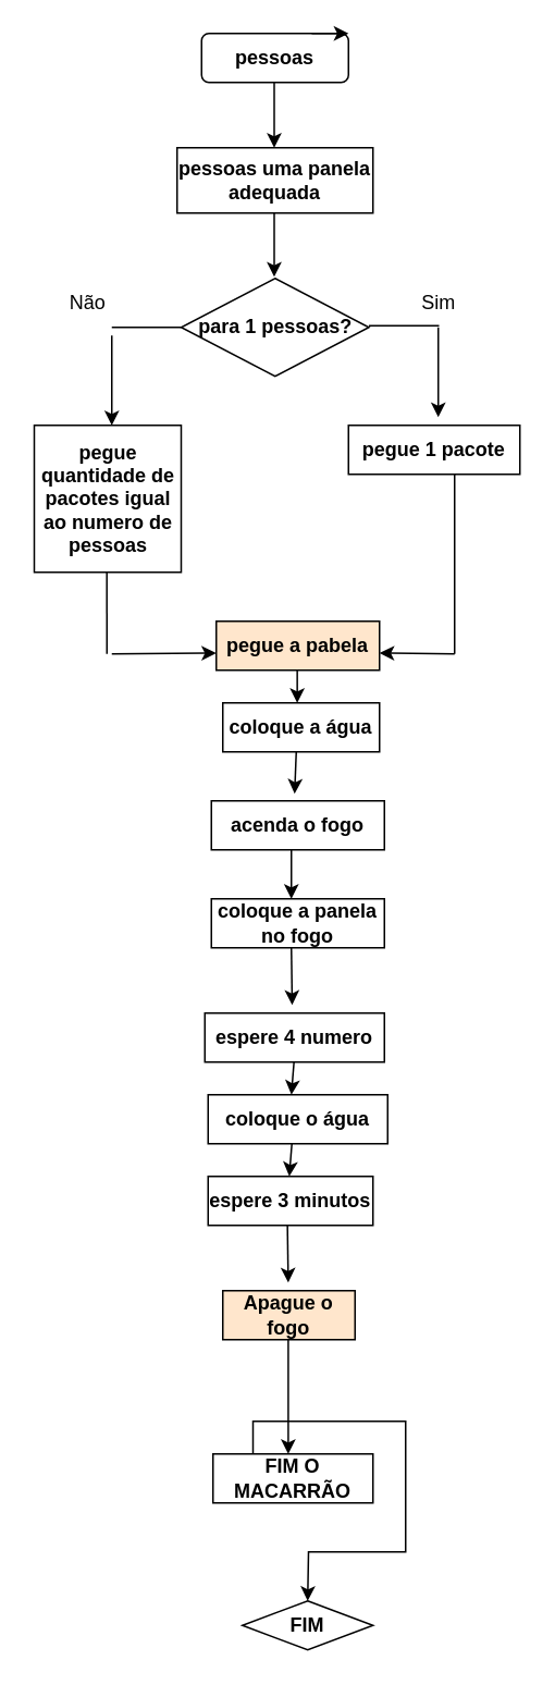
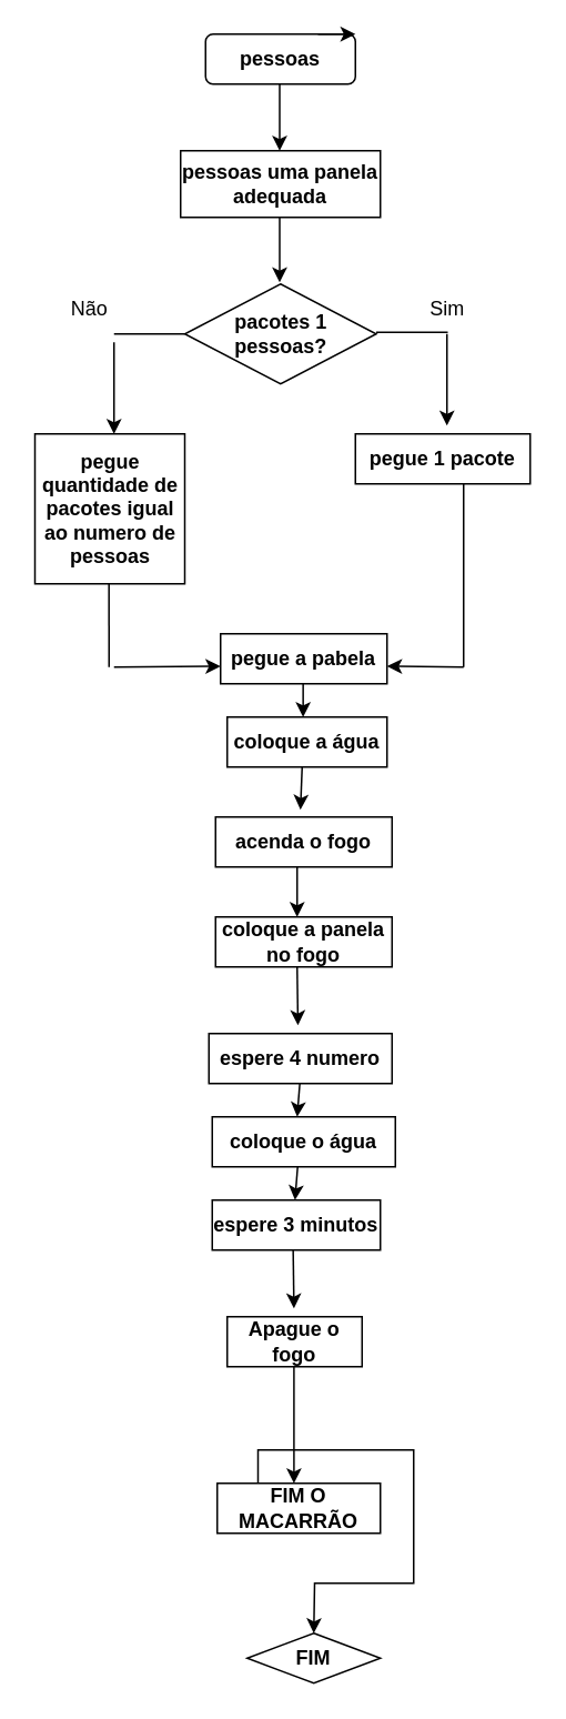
  <mxCell id="0" />
  <mxCell id="1" parent="0" />
  <mxCell id="2" value="&lt;b&gt;pessoas&lt;/b&gt;" style="rounded=1;whiteSpace=wrap;html=1;" vertex="1" parent="1"><mxGeometry x="123" y="20" width="90" height="30" as="geometry" /></mxCell>
  <mxCell id="3" value="" style="edgeStyle=orthogonalEdgeStyle;rounded=0;orthogonalLoop=1;jettySize=auto;html=1;" edge="1" parent="1"><mxGeometry relative="1" as="geometry"><mxPoint x="167.5" y="130" as="sourcePoint" /><mxPoint x="167.5" y="169" as="targetPoint" /></mxGeometry></mxCell>
  <mxCell id="4" value="&lt;b&gt;pegue quantidade de pacotes igual ao numero de pessoas&lt;/b&gt;" style="whiteSpace=wrap;html=1;aspect=fixed;" vertex="1" parent="1"><mxGeometry x="20.5" y="260" width="90" height="90" as="geometry" /></mxCell>
- <mxCell id="5" value="&lt;b&gt;para 1 pessoas?&lt;/b&gt;" style="rhombus;whiteSpace=wrap;html=1;" vertex="1" parent="1"><mxGeometry x="110.5" y="170" width="115" height="60" as="geometry" /></mxCell>
+ <mxCell id="5" value="&lt;b&gt;pacotes 1 pessoas?&lt;/b&gt;" style="rhombus;whiteSpace=wrap;html=1;" vertex="1" parent="1"><mxGeometry x="110.5" y="170" width="115" height="60" as="geometry" /></mxCell>
  <mxCell id="6" value="" style="edgeStyle=orthogonalEdgeStyle;rounded=0;orthogonalLoop=1;jettySize=auto;html=1;" edge="1" parent="1" source="7"><mxGeometry relative="1" as="geometry"><mxPoint x="268" y="255" as="targetPoint" /></mxGeometry></mxCell>
  <mxCell id="7" value="Sim" style="text;html=1;align=center;verticalAlign=middle;resizable=0;points=[];autosize=1;strokeColor=none;fillColor=none;" vertex="1" parent="1"><mxGeometry x="248" y="170" width="40" height="30" as="geometry" /></mxCell>
  <mxCell id="8" value="Não" style="text;html=1;align=center;verticalAlign=middle;resizable=0;points=[];autosize=1;strokeColor=none;fillColor=none;" vertex="1" parent="1"><mxGeometry x="28" y="170" width="50" height="30" as="geometry" /></mxCell>
  <mxCell id="9" value="" style="endArrow=classic;html=1;rounded=0;" edge="1" parent="1"><mxGeometry width="50" height="50" relative="1" as="geometry"><mxPoint x="167.5" y="50" as="sourcePoint" /><mxPoint x="167.5" y="90" as="targetPoint" /></mxGeometry></mxCell>
  <mxCell id="10" value="&lt;b&gt;pessoas uma panela adequada&lt;/b&gt;" style="whiteSpace=wrap;html=1;" vertex="1" parent="1"><mxGeometry x="108" y="90" width="120" height="40" as="geometry" /></mxCell>
  <mxCell id="11" style="edgeStyle=orthogonalEdgeStyle;rounded=0;orthogonalLoop=1;jettySize=auto;html=1;exitX=0.75;exitY=0;exitDx=0;exitDy=0;entryX=1;entryY=0;entryDx=0;entryDy=0;" edge="1" parent="1" source="2" target="2"><mxGeometry relative="1" as="geometry" /></mxCell>
  <mxCell id="12" value="" style="edgeStyle=orthogonalEdgeStyle;rounded=0;orthogonalLoop=1;jettySize=auto;html=1;" edge="1" parent="1"><mxGeometry relative="1" as="geometry"><mxPoint x="68" y="205" as="sourcePoint" /><mxPoint x="68" y="260" as="targetPoint" /></mxGeometry></mxCell>
  <mxCell id="13" value="" style="endArrow=none;html=1;rounded=0;" edge="1" parent="1" target="5"><mxGeometry width="50" height="50" relative="1" as="geometry"><mxPoint x="68" y="200" as="sourcePoint" /><mxPoint x="118" y="150" as="targetPoint" /></mxGeometry></mxCell>
  <mxCell id="14" value="" style="endArrow=none;html=1;rounded=0;" edge="1" parent="1"><mxGeometry width="50" height="50" relative="1" as="geometry"><mxPoint x="225.5" y="199" as="sourcePoint" /><mxPoint x="268.5" y="199" as="targetPoint" /></mxGeometry></mxCell>
  <mxCell id="15" value="&lt;b&gt;pegue 1 pacote&lt;/b&gt;" style="whiteSpace=wrap;html=1;" vertex="1" parent="1"><mxGeometry x="213" y="260" width="105" height="30" as="geometry" /></mxCell>
  <mxCell id="16" value="" style="endArrow=classic;html=1;rounded=0;" edge="1" parent="1"><mxGeometry width="50" height="50" relative="1" as="geometry"><mxPoint x="278" y="400" as="sourcePoint" /><mxPoint x="232" y="399.5" as="targetPoint" /></mxGeometry></mxCell>
- <mxCell id="17" value="&lt;b&gt;pegue a pabela&lt;/b&gt;" style="whiteSpace=wrap;html=1;fillColor=#ffe6cc;" vertex="1" parent="1"><mxGeometry x="132" y="380" width="100" height="30" as="geometry" /></mxCell>
+ <mxCell id="17" value="&lt;b&gt;pegue a pabela&lt;/b&gt;" style="whiteSpace=wrap;html=1;" vertex="1" parent="1"><mxGeometry x="132" y="380" width="100" height="30" as="geometry" /></mxCell>
  <mxCell id="18" value="" style="endArrow=classic;html=1;rounded=0;entryX=0;entryY=0.5;entryDx=0;entryDy=0;" edge="1" parent="1"><mxGeometry width="50" height="50" relative="1" as="geometry"><mxPoint x="68" y="400" as="sourcePoint" /><mxPoint x="132" y="399.5" as="targetPoint" /></mxGeometry></mxCell>
  <mxCell id="19" value="" style="endArrow=none;html=1;rounded=0;entryX=0.494;entryY=1;entryDx=0;entryDy=0;entryPerimeter=0;" edge="1" parent="1" target="4"><mxGeometry width="50" height="50" relative="1" as="geometry"><mxPoint x="65" y="400" as="sourcePoint" /><mxPoint x="65" y="360" as="targetPoint" /></mxGeometry></mxCell>
  <mxCell id="20" value="" style="endArrow=none;html=1;rounded=0;" edge="1" parent="1"><mxGeometry width="50" height="50" relative="1" as="geometry"><mxPoint x="278" y="400" as="sourcePoint" /><mxPoint x="278" y="290" as="targetPoint" /></mxGeometry></mxCell>
  <mxCell id="21" value="" style="endArrow=classic;html=1;rounded=0;" edge="1" parent="1"><mxGeometry width="50" height="50" relative="1" as="geometry"><mxPoint x="181.6" y="410" as="sourcePoint" /><mxPoint x="181.6" y="430" as="targetPoint" /></mxGeometry></mxCell>
  <mxCell id="22" value="&lt;b&gt;coloque a água&lt;/b&gt;" style="whiteSpace=wrap;html=1;" vertex="1" parent="1"><mxGeometry x="136" y="430" width="96" height="30" as="geometry" /></mxCell>
  <mxCell id="23" value="&lt;b&gt;acenda o fogo&lt;/b&gt;" style="whiteSpace=wrap;html=1;" vertex="1" parent="1"><mxGeometry x="129" y="490" width="106" height="30" as="geometry" /></mxCell>
  <mxCell id="24" value="" style="endArrow=classic;html=1;rounded=0;entryX=0.481;entryY=-0.147;entryDx=0;entryDy=0;entryPerimeter=0;" edge="1" parent="1" target="23"><mxGeometry width="50" height="50" relative="1" as="geometry"><mxPoint x="181" y="460" as="sourcePoint" /><mxPoint x="181" y="480" as="targetPoint" /></mxGeometry></mxCell>
  <mxCell id="25" value="" style="endArrow=classic;html=1;rounded=0;" edge="1" parent="1"><mxGeometry width="50" height="50" relative="1" as="geometry"><mxPoint x="178" y="520" as="sourcePoint" /><mxPoint x="178" y="550" as="targetPoint" /></mxGeometry></mxCell>
  <mxCell id="26" value="&lt;b&gt;coloque a panela no fogo&lt;/b&gt;" style="whiteSpace=wrap;html=1;" vertex="1" parent="1"><mxGeometry x="129" y="550" width="106" height="30" as="geometry" /></mxCell>
  <mxCell id="27" value="" style="endArrow=classic;html=1;rounded=0;" edge="1" parent="1"><mxGeometry width="50" height="50" relative="1" as="geometry"><mxPoint x="178" y="580" as="sourcePoint" /><mxPoint x="178.5" y="615" as="targetPoint" /></mxGeometry></mxCell>
  <mxCell id="28" value="&lt;b&gt;espere 4 numero&lt;/b&gt;" style="whiteSpace=wrap;html=1;" vertex="1" parent="1"><mxGeometry x="125" y="620" width="110" height="30" as="geometry" /></mxCell>
  <mxCell id="29" value="&lt;b&gt;coloque o água&lt;/b&gt;" style="whiteSpace=wrap;html=1;" vertex="1" parent="1"><mxGeometry x="127" y="670" width="110" height="30" as="geometry" /></mxCell>
  <mxCell id="30" value="" style="endArrow=classic;html=1;rounded=0;" edge="1" parent="1"><mxGeometry width="50" height="50" relative="1" as="geometry"><mxPoint x="179.6" y="650" as="sourcePoint" /><mxPoint x="178" y="670" as="targetPoint" /></mxGeometry></mxCell>
  <mxCell id="31" value="&lt;b&gt;espere 3 minutos&lt;/b&gt;" style="whiteSpace=wrap;html=1;" vertex="1" parent="1"><mxGeometry x="127" y="720" width="101" height="30" as="geometry" /></mxCell>
  <mxCell id="32" value="" style="endArrow=classic;html=1;rounded=0;" edge="1" parent="1"><mxGeometry width="50" height="50" relative="1" as="geometry"><mxPoint x="178.3" y="700" as="sourcePoint" /><mxPoint x="176.7" y="720" as="targetPoint" /></mxGeometry></mxCell>
- <mxCell id="33" value="&lt;b&gt;Apague o fogo&lt;/b&gt;" style="whiteSpace=wrap;html=1;fillColor=#ffe6cc;" vertex="1" parent="1"><mxGeometry x="136" y="790" width="81" height="30" as="geometry" /></mxCell>
+ <mxCell id="33" value="&lt;b&gt;Apague o fogo&lt;/b&gt;" style="whiteSpace=wrap;html=1;" vertex="1" parent="1"><mxGeometry x="136" y="790" width="81" height="30" as="geometry" /></mxCell>
  <mxCell id="34" value="" style="endArrow=classic;html=1;rounded=0;" edge="1" parent="1"><mxGeometry width="50" height="50" relative="1" as="geometry"><mxPoint x="175.6" y="750" as="sourcePoint" /><mxPoint x="176.1" y="785" as="targetPoint" /></mxGeometry></mxCell>
  <mxCell id="35" value="" style="endArrow=classic;html=1;rounded=0;" edge="1" parent="1"><mxGeometry width="50" height="50" relative="1" as="geometry"><mxPoint x="176.1" y="820" as="sourcePoint" /><mxPoint x="176.1" y="890" as="targetPoint" /></mxGeometry></mxCell>
  <mxCell id="36" style="edgeStyle=orthogonalEdgeStyle;rounded=0;orthogonalLoop=1;jettySize=auto;html=1;exitX=0.25;exitY=0;exitDx=0;exitDy=0;" edge="1" parent="1" source="37"><mxGeometry relative="1" as="geometry"><mxPoint x="188" y="980" as="targetPoint" /></mxGeometry></mxCell>
  <mxCell id="37" value="&lt;b&gt;FIM O MACARRÃO&lt;/b&gt;" style="whiteSpace=wrap;html=1;" vertex="1" parent="1"><mxGeometry x="130" y="890" width="98" height="30" as="geometry" /></mxCell>
  <mxCell id="38" value="&lt;b&gt;FIM&lt;/b&gt;" style="rhombus;whiteSpace=wrap;html=1;" vertex="1" parent="1"><mxGeometry x="148" y="980" width="80" height="30" as="geometry" /></mxCell>
